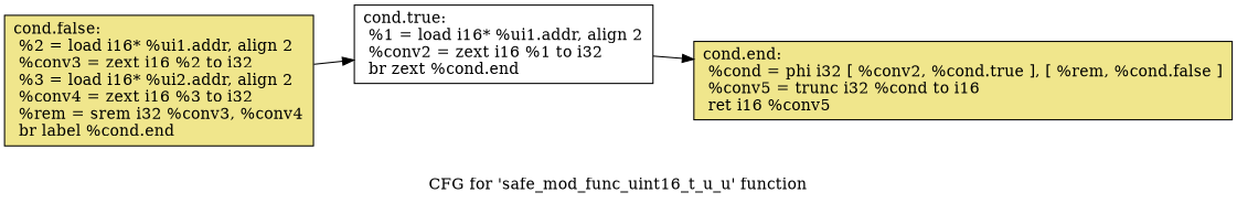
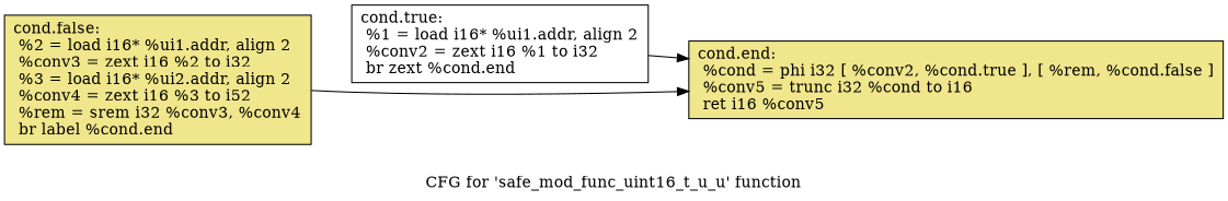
  digraph {
    fontname="DejaVu Serif"
    label="CFG for 'safe_mod_func_uint16_t_u_u' function"
    rankdir=LR
    node [fillcolor=khaki fontname="DejaVu Serif" shape=record style=filled]
    edge [fontname="DejaVu Serif"]
    n1 [fillcolor=white label="{cond.true:                                        \l  %1 = load i16* %ui1.addr, align 2\l  %conv2 = zext i16 %1 to i32\l  br zext %cond.end\l}"]
    n2 [label="{cond.end:                                         \l  %cond = phi i32 [ %conv2, %cond.true ], [ %rem, %cond.false ]\l  %conv5 = trunc i32 %cond to i16\l  ret i16 %conv5\l}"]
-   n3 [label="{cond.false:                                       \l  %2 = load i16* %ui1.addr, align 2\l  %conv3 = zext i16 %2 to i32\l  %3 = load i16* %ui2.addr, align 2\l  %conv4 = zext i16 %3 to i32\l  %rem = srem i32 %conv3, %conv4\l  br label %cond.end\l}"]
+   n3 [label="{cond.false:                                       \l  %2 = load i16* %ui1.addr, align 2\l  %conv3 = zext i16 %2 to i32\l  %3 = load i16* %ui2.addr, align 2\l  %conv4 = zext i16 %3 to i52\l  %rem = srem i32 %conv3, %conv4\l  br label %cond.end\l}"]
    n1 -> n2
-   n3 -> n1
+   n3 -> n2
  }
